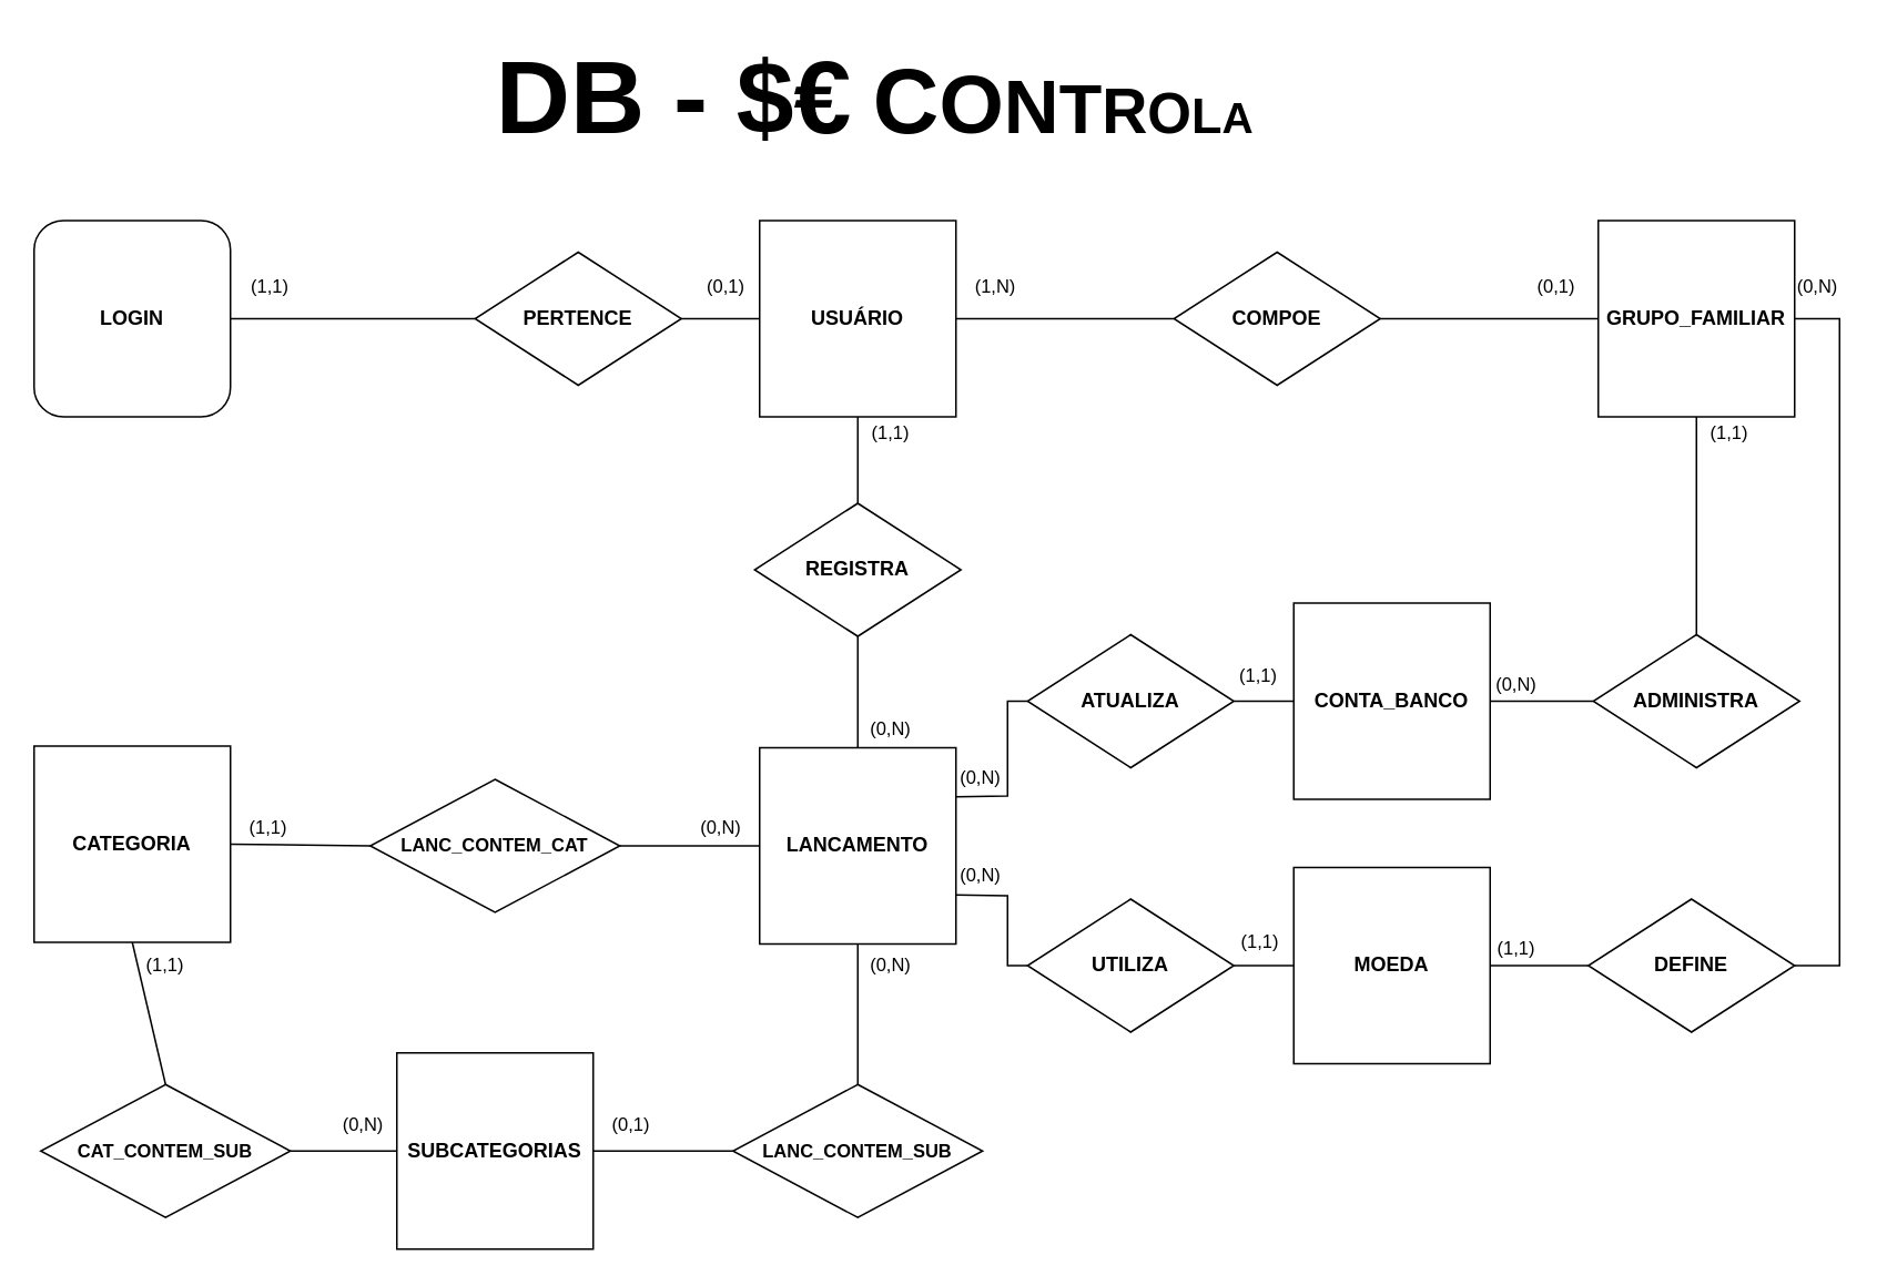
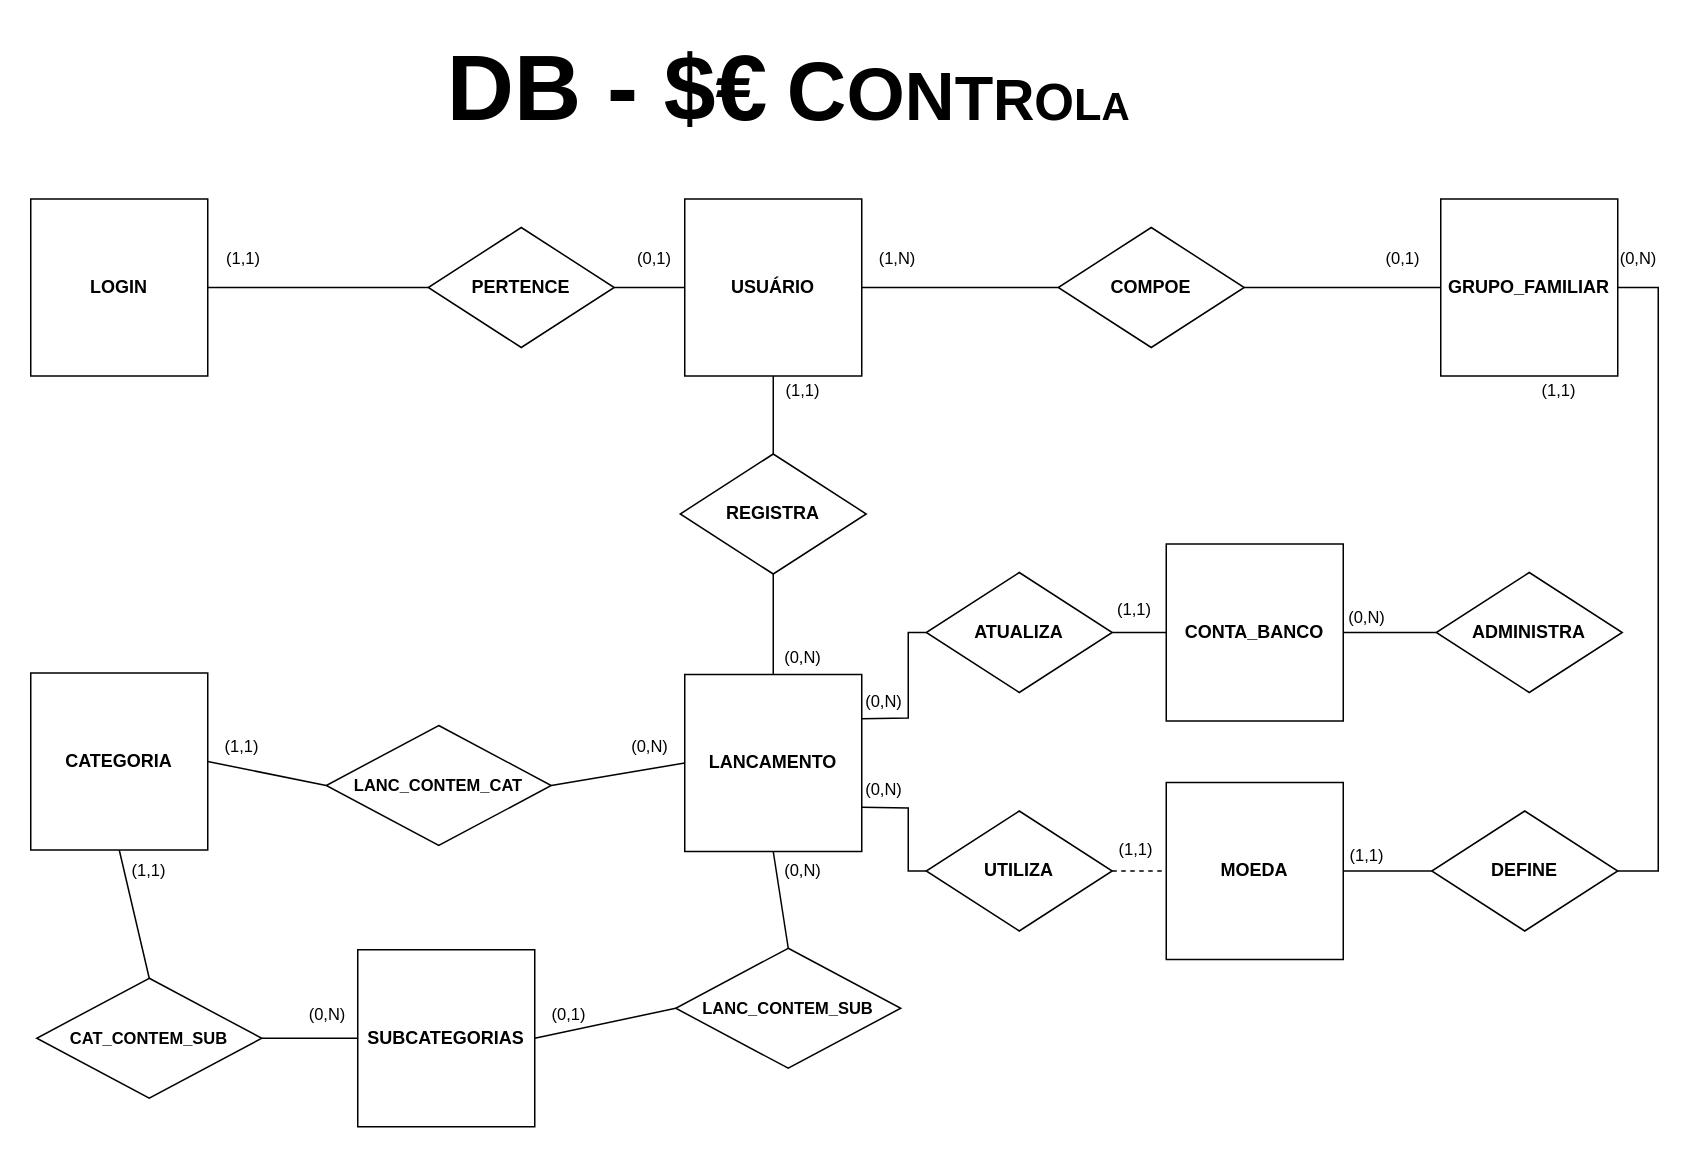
  <mxCell id="0" />
  <mxCell id="1" parent="0" />
  <mxCell id="2" value="&lt;font style=&quot;font-size: 62px&quot;&gt;DB - $€&lt;/font&gt;&lt;span style=&quot;font-size: 47px&quot;&gt; &lt;/span&gt;&lt;font style=&quot;font-size: 55px&quot;&gt;C&lt;/font&gt;&lt;font style=&quot;font-size: 50px&quot;&gt;O&lt;/font&gt;&lt;font style=&quot;font-size: 46px&quot;&gt;N&lt;/font&gt;&lt;font style=&quot;font-size: 42px&quot;&gt;T&lt;/font&gt;&lt;font style=&quot;font-size: 38px&quot;&gt;R&lt;/font&gt;&lt;font style=&quot;font-size: 34px&quot;&gt;O&lt;/font&gt;&lt;font style=&quot;font-size: 30px&quot;&gt;L&lt;/font&gt;&lt;font style=&quot;font-size: 26px&quot;&gt;A&lt;/font&gt;" style="text;html=1;strokeColor=none;fillColor=none;align=center;verticalAlign=middle;whiteSpace=wrap;rounded=0;fontStyle=1;fontSize=47;rotation=0;" parent="1" vertex="1"><mxGeometry x="205" y="20" width="641" height="78" as="geometry" /></mxCell>
- <mxCell id="3" value="LOGIN" style="whiteSpace=wrap;html=1;aspect=fixed;fontSize=12;fontStyle=1;rounded=1;" vertex="1" parent="1"><mxGeometry x="20" y="132" width="118" height="118" as="geometry" /></mxCell>
+ <mxCell id="3" value="LOGIN" style="whiteSpace=wrap;html=1;aspect=fixed;fontSize=12;fontStyle=1" vertex="1" parent="1"><mxGeometry x="20" y="132" width="118" height="118" as="geometry" /></mxCell>
  <mxCell id="4" style="edgeStyle=none;rounded=0;orthogonalLoop=1;jettySize=auto;html=1;exitX=0.5;exitY=1;exitDx=0;exitDy=0;entryX=0.5;entryY=0;entryDx=0;entryDy=0;endArrow=none;endFill=0;fontSize=11;" edge="1" parent="1" source="5" target="35"><mxGeometry relative="1" as="geometry" /></mxCell>
  <mxCell id="5" value="USUÁRIO" style="whiteSpace=wrap;html=1;aspect=fixed;fontSize=12;fontStyle=1" vertex="1" parent="1"><mxGeometry x="456" y="132" width="118" height="118" as="geometry" /></mxCell>
  <mxCell id="6" style="edgeStyle=none;rounded=0;orthogonalLoop=1;jettySize=auto;html=1;exitX=0.5;exitY=1;exitDx=0;exitDy=0;entryX=0.5;entryY=0;entryDx=0;entryDy=0;endArrow=none;endFill=0;fontSize=11;" edge="1" parent="1" source="9" target="27"><mxGeometry relative="1" as="geometry"><mxPoint x="515" y="603.5" as="sourcePoint" /></mxGeometry></mxCell>
  <mxCell id="7" style="edgeStyle=none;rounded=0;orthogonalLoop=1;jettySize=auto;html=1;exitX=1;exitY=0.25;exitDx=0;exitDy=0;entryX=0;entryY=0.5;entryDx=0;entryDy=0;endArrow=none;endFill=0;fontSize=11;" edge="1" parent="1" source="9" target="50"><mxGeometry relative="1" as="geometry"><Array as="points"><mxPoint x="605" y="478" /><mxPoint x="605" y="421" /></Array></mxGeometry></mxCell>
  <mxCell id="8" style="edgeStyle=none;rounded=0;orthogonalLoop=1;jettySize=auto;html=1;exitX=1;exitY=0.75;exitDx=0;exitDy=0;entryX=0;entryY=0.5;entryDx=0;entryDy=0;endArrow=none;endFill=0;fontSize=11;" edge="1" parent="1" source="9" target="52"><mxGeometry relative="1" as="geometry"><Array as="points"><mxPoint x="605" y="538" /><mxPoint x="605" y="580" /></Array></mxGeometry></mxCell>
  <mxCell id="9" value="LANCAMENTO" style="whiteSpace=wrap;html=1;aspect=fixed;fontSize=12;fontStyle=1" vertex="1" parent="1"><mxGeometry x="456" y="449" width="118" height="118" as="geometry" /></mxCell>
  <mxCell id="10" value="MOEDA" style="whiteSpace=wrap;html=1;aspect=fixed;fontSize=12;fontStyle=1" vertex="1" parent="1"><mxGeometry x="777" y="521" width="118" height="118" as="geometry" /></mxCell>
- <mxCell id="11" style="edgeStyle=none;rounded=0;orthogonalLoop=1;jettySize=auto;html=1;exitX=0.5;exitY=1;exitDx=0;exitDy=0;entryX=0.5;entryY=0;entryDx=0;entryDy=0;endArrow=none;endFill=0;fontSize=11;" edge="1" parent="1" source="12" target="45"><mxGeometry relative="1" as="geometry" /></mxCell>
  <mxCell id="12" value="GRUPO_FAMILIAR" style="whiteSpace=wrap;html=1;aspect=fixed;fontSize=12;fontStyle=1" vertex="1" parent="1"><mxGeometry x="960" y="132" width="118" height="118" as="geometry" /></mxCell>
  <mxCell id="13" style="edgeStyle=none;rounded=0;orthogonalLoop=1;jettySize=auto;html=1;exitX=0.5;exitY=1;exitDx=0;exitDy=0;entryX=0.5;entryY=0;entryDx=0;entryDy=0;endArrow=none;endFill=0;fontSize=11;" edge="1" parent="1" source="15" target="29"><mxGeometry relative="1" as="geometry"><mxPoint x="79" y="603.5" as="sourcePoint" /></mxGeometry></mxCell>
  <mxCell id="14" style="edgeStyle=none;rounded=0;orthogonalLoop=1;jettySize=auto;html=1;exitX=1;exitY=0.5;exitDx=0;exitDy=0;entryX=0;entryY=0.5;entryDx=0;entryDy=0;endArrow=none;endFill=0;fontSize=11;" edge="1" parent="1" source="15" target="26"><mxGeometry relative="1" as="geometry" /></mxCell>
  <mxCell id="15" value="CATEGORIA" style="whiteSpace=wrap;html=1;aspect=fixed;fontSize=12;fontStyle=1" vertex="1" parent="1"><mxGeometry x="20" y="448" width="118" height="118" as="geometry" /></mxCell>
  <mxCell id="16" style="edgeStyle=none;rounded=0;orthogonalLoop=1;jettySize=auto;html=1;exitX=1;exitY=0.5;exitDx=0;exitDy=0;entryX=0;entryY=0.5;entryDx=0;entryDy=0;endArrow=none;endFill=0;fontSize=11;" edge="1" parent="1" source="17" target="27"><mxGeometry relative="1" as="geometry" /></mxCell>
  <mxCell id="17" value="SUBCATEGORIAS&lt;br style=&quot;font-size: 12px;&quot;&gt;" style="whiteSpace=wrap;html=1;aspect=fixed;fontSize=12;fontStyle=1" vertex="1" parent="1"><mxGeometry x="238" y="632.5" width="118" height="118" as="geometry" /></mxCell>
  <mxCell id="18" value="CONTA_BANCO" style="whiteSpace=wrap;html=1;aspect=fixed;fontSize=12;fontStyle=1" vertex="1" parent="1"><mxGeometry x="777" y="362" width="118" height="118" as="geometry" /></mxCell>
  <mxCell id="19" style="edgeStyle=none;rounded=0;orthogonalLoop=1;jettySize=auto;html=1;exitX=1;exitY=0.5;exitDx=0;exitDy=0;endArrow=none;endFill=0;fontSize=12;fontStyle=1" edge="1" parent="1" source="21" target="5"><mxGeometry relative="1" as="geometry" /></mxCell>
  <mxCell id="20" style="edgeStyle=none;rounded=0;orthogonalLoop=1;jettySize=auto;html=1;exitX=0;exitY=0.5;exitDx=0;exitDy=0;entryX=1;entryY=0.5;entryDx=0;entryDy=0;endArrow=none;endFill=0;fontSize=12;fontStyle=1" edge="1" parent="1" source="21" target="3"><mxGeometry relative="1" as="geometry" /></mxCell>
  <mxCell id="21" value="PERTENCE" style="rhombus;whiteSpace=wrap;html=1;fontSize=12;fontStyle=1" vertex="1" parent="1"><mxGeometry x="285" y="151" width="124" height="80" as="geometry" /></mxCell>
  <mxCell id="22" style="edgeStyle=none;rounded=0;orthogonalLoop=1;jettySize=auto;html=1;exitX=0;exitY=0.5;exitDx=0;exitDy=0;entryX=1;entryY=0.5;entryDx=0;entryDy=0;endArrow=none;endFill=0;fontSize=12;fontStyle=1" edge="1" parent="1" source="24" target="5"><mxGeometry relative="1" as="geometry" /></mxCell>
  <mxCell id="23" style="edgeStyle=none;rounded=0;orthogonalLoop=1;jettySize=auto;html=1;exitX=1;exitY=0.5;exitDx=0;exitDy=0;entryX=0;entryY=0.5;entryDx=0;entryDy=0;endArrow=none;endFill=0;fontSize=12;fontStyle=1" edge="1" parent="1" source="24" target="12"><mxGeometry relative="1" as="geometry" /></mxCell>
  <mxCell id="24" value="COMPOE" style="rhombus;whiteSpace=wrap;html=1;fontSize=12;fontStyle=1" vertex="1" parent="1"><mxGeometry x="705" y="151" width="124" height="80" as="geometry" /></mxCell>
  <mxCell id="25" style="edgeStyle=none;rounded=0;orthogonalLoop=1;jettySize=auto;html=1;exitX=1;exitY=0.5;exitDx=0;exitDy=0;entryX=0;entryY=0.5;entryDx=0;entryDy=0;endArrow=none;endFill=0;fontSize=11;" edge="1" parent="1" source="26" target="9"><mxGeometry relative="1" as="geometry" /></mxCell>
- <mxCell id="26" value="LANC_CONTEM_CAT" style="rhombus;whiteSpace=wrap;html=1;fontSize=11;fontStyle=1" vertex="1" parent="1"><mxGeometry x="222" y="468" width="150" height="80" as="geometry" /></mxCell>
- <mxCell id="27" value="LANC_CONTEM_SUB" style="rhombus;whiteSpace=wrap;html=1;fontSize=11;fontStyle=1" vertex="1" parent="1"><mxGeometry x="440" y="651.5" width="150" height="80" as="geometry" /></mxCell>
+ <mxCell id="26" value="LANC_CONTEM_CAT" style="rhombus;whiteSpace=wrap;html=1;fontSize=11;fontStyle=1" vertex="1" parent="1"><mxGeometry x="217" y="483" width="150" height="80" as="geometry" /></mxCell>
+ <mxCell id="27" value="LANC_CONTEM_SUB" style="rhombus;whiteSpace=wrap;html=1;fontSize=11;fontStyle=1" vertex="1" parent="1"><mxGeometry x="450" y="631.5" width="150" height="80" as="geometry" /></mxCell>
  <mxCell id="28" style="edgeStyle=none;rounded=0;orthogonalLoop=1;jettySize=auto;html=1;entryX=0;entryY=0.5;entryDx=0;entryDy=0;endArrow=none;endFill=0;fontSize=11;" edge="1" parent="1" source="29" target="17"><mxGeometry relative="1" as="geometry" /></mxCell>
  <mxCell id="29" value="CAT_CONTEM_SUB" style="rhombus;whiteSpace=wrap;html=1;fontSize=11;fontStyle=1" vertex="1" parent="1"><mxGeometry x="24" y="651.5" width="150" height="80" as="geometry" /></mxCell>
  <mxCell id="30" value="(1,1)" style="text;html=1;strokeColor=none;fillColor=none;align=center;verticalAlign=middle;whiteSpace=wrap;rounded=0;fontSize=11;" vertex="1" parent="1"><mxGeometry x="142" y="162" width="40" height="20" as="geometry" /></mxCell>
  <mxCell id="31" value="(0,1)" style="text;html=1;strokeColor=none;fillColor=none;align=center;verticalAlign=middle;whiteSpace=wrap;rounded=0;fontSize=11;" vertex="1" parent="1"><mxGeometry x="416" y="162" width="40" height="20" as="geometry" /></mxCell>
  <mxCell id="32" value="(0,1)" style="text;html=1;strokeColor=none;fillColor=none;align=center;verticalAlign=middle;whiteSpace=wrap;rounded=0;fontSize=11;" vertex="1" parent="1"><mxGeometry x="915" y="162" width="40" height="20" as="geometry" /></mxCell>
  <mxCell id="33" value="(1,N)" style="text;html=1;strokeColor=none;fillColor=none;align=center;verticalAlign=middle;whiteSpace=wrap;rounded=0;fontSize=11;" vertex="1" parent="1"><mxGeometry x="578" y="162" width="40" height="20" as="geometry" /></mxCell>
  <mxCell id="34" style="edgeStyle=none;rounded=0;orthogonalLoop=1;jettySize=auto;html=1;exitX=0.5;exitY=1;exitDx=0;exitDy=0;entryX=0.5;entryY=0;entryDx=0;entryDy=0;endArrow=none;endFill=0;fontSize=11;" edge="1" parent="1" source="35" target="9"><mxGeometry relative="1" as="geometry" /></mxCell>
  <mxCell id="35" value="REGISTRA" style="rhombus;whiteSpace=wrap;html=1;fontSize=12;fontStyle=1" vertex="1" parent="1"><mxGeometry x="453" y="302" width="124" height="80" as="geometry" /></mxCell>
  <mxCell id="36" value="(1,1)" style="text;html=1;strokeColor=none;fillColor=none;align=center;verticalAlign=middle;whiteSpace=wrap;rounded=0;fontSize=11;" vertex="1" parent="1"><mxGeometry x="515" y="250" width="40" height="20" as="geometry" /></mxCell>
  <mxCell id="37" value="(0,N)" style="text;html=1;strokeColor=none;fillColor=none;align=center;verticalAlign=middle;whiteSpace=wrap;rounded=0;fontSize=11;" vertex="1" parent="1"><mxGeometry x="515" y="428" width="40" height="20" as="geometry" /></mxCell>
  <mxCell id="38" value="(0,N)" style="text;html=1;strokeColor=none;fillColor=none;align=center;verticalAlign=middle;whiteSpace=wrap;rounded=0;fontSize=11;" vertex="1" parent="1"><mxGeometry x="413" y="487" width="40" height="20" as="geometry" /></mxCell>
  <mxCell id="39" value="(1,1)" style="text;html=1;strokeColor=none;fillColor=none;align=center;verticalAlign=middle;whiteSpace=wrap;rounded=0;fontSize=11;" vertex="1" parent="1"><mxGeometry x="141" y="487" width="40" height="20" as="geometry" /></mxCell>
  <mxCell id="40" value="(0,N)" style="text;html=1;strokeColor=none;fillColor=none;align=center;verticalAlign=middle;whiteSpace=wrap;rounded=0;fontSize=11;" vertex="1" parent="1"><mxGeometry x="515" y="570" width="40" height="20" as="geometry" /></mxCell>
  <mxCell id="41" value="(1,1)" style="text;html=1;strokeColor=none;fillColor=none;align=center;verticalAlign=middle;whiteSpace=wrap;rounded=0;fontSize=11;" vertex="1" parent="1"><mxGeometry x="79" y="570" width="40" height="20" as="geometry" /></mxCell>
  <mxCell id="42" value="(0,1)" style="text;html=1;strokeColor=none;fillColor=none;align=center;verticalAlign=middle;whiteSpace=wrap;rounded=0;fontSize=11;" vertex="1" parent="1"><mxGeometry x="359" y="666" width="40" height="20" as="geometry" /></mxCell>
  <mxCell id="43" value="(0,N)" style="text;html=1;strokeColor=none;fillColor=none;align=center;verticalAlign=middle;whiteSpace=wrap;rounded=0;fontSize=11;" vertex="1" parent="1"><mxGeometry x="198" y="666" width="40" height="20" as="geometry" /></mxCell>
  <mxCell id="44" style="edgeStyle=none;rounded=0;orthogonalLoop=1;jettySize=auto;html=1;exitX=0;exitY=0.5;exitDx=0;exitDy=0;entryX=1;entryY=0.5;entryDx=0;entryDy=0;endArrow=none;endFill=0;fontSize=11;" edge="1" parent="1" source="45" target="18"><mxGeometry relative="1" as="geometry" /></mxCell>
  <mxCell id="45" value="ADMINISTRA" style="rhombus;whiteSpace=wrap;html=1;fontSize=12;fontStyle=1" vertex="1" parent="1"><mxGeometry x="957" y="381" width="124" height="80" as="geometry" /></mxCell>
  <mxCell id="46" style="edgeStyle=none;rounded=0;orthogonalLoop=1;jettySize=auto;html=1;exitX=1;exitY=0.5;exitDx=0;exitDy=0;entryX=1;entryY=0.5;entryDx=0;entryDy=0;endArrow=none;endFill=0;fontSize=11;" edge="1" parent="1" source="48" target="12"><mxGeometry relative="1" as="geometry"><Array as="points"><mxPoint x="1105" y="580" /><mxPoint x="1105" y="191" /></Array></mxGeometry></mxCell>
  <mxCell id="47" style="edgeStyle=none;rounded=0;orthogonalLoop=1;jettySize=auto;html=1;exitX=0;exitY=0.5;exitDx=0;exitDy=0;entryX=1;entryY=0.5;entryDx=0;entryDy=0;endArrow=none;endFill=0;fontSize=11;" edge="1" parent="1" source="48" target="10"><mxGeometry relative="1" as="geometry" /></mxCell>
  <mxCell id="48" value="DEFINE" style="rhombus;whiteSpace=wrap;html=1;fontSize=12;fontStyle=1" vertex="1" parent="1"><mxGeometry x="954" y="540" width="124" height="80" as="geometry" /></mxCell>
  <mxCell id="49" style="edgeStyle=none;rounded=0;orthogonalLoop=1;jettySize=auto;html=1;exitX=1;exitY=0.5;exitDx=0;exitDy=0;entryX=0;entryY=0.5;entryDx=0;entryDy=0;endArrow=none;endFill=0;fontSize=11;" edge="1" parent="1" source="50" target="18"><mxGeometry relative="1" as="geometry"><mxPoint x="743.167" y="420.667" as="sourcePoint" /></mxGeometry></mxCell>
  <mxCell id="50" value="ATUALIZA" style="rhombus;whiteSpace=wrap;html=1;fontSize=12;fontStyle=1" vertex="1" parent="1"><mxGeometry x="617" y="381" width="124" height="80" as="geometry" /></mxCell>
- <mxCell id="51" style="edgeStyle=none;rounded=0;orthogonalLoop=1;jettySize=auto;html=1;exitX=1;exitY=0.5;exitDx=0;exitDy=0;entryX=0;entryY=0.5;entryDx=0;entryDy=0;endArrow=none;endFill=0;fontSize=11;" edge="1" parent="1" source="52" target="10"><mxGeometry relative="1" as="geometry"><mxPoint x="743.167" y="579.833" as="sourcePoint" /></mxGeometry></mxCell>
+ <mxCell id="51" style="edgeStyle=none;rounded=0;orthogonalLoop=1;jettySize=auto;html=1;exitX=1;exitY=0.5;exitDx=0;exitDy=0;entryX=0;entryY=0.5;entryDx=0;entryDy=0;endArrow=none;endFill=0;fontSize=11;dashed=1;" edge="1" parent="1" source="52" target="10"><mxGeometry relative="1" as="geometry"><mxPoint x="743.167" y="579.833" as="sourcePoint" /></mxGeometry></mxCell>
  <mxCell id="52" value="UTILIZA" style="rhombus;whiteSpace=wrap;html=1;fontSize=12;fontStyle=1" vertex="1" parent="1"><mxGeometry x="617" y="540" width="124" height="80" as="geometry" /></mxCell>
  <mxCell id="53" value="(0,N)" style="text;html=1;strokeColor=none;fillColor=none;align=center;verticalAlign=middle;whiteSpace=wrap;rounded=0;fontSize=11;" vertex="1" parent="1"><mxGeometry x="569" y="457" width="40" height="20" as="geometry" /></mxCell>
  <mxCell id="54" value="(0,N)" style="text;html=1;strokeColor=none;fillColor=none;align=center;verticalAlign=middle;whiteSpace=wrap;rounded=0;fontSize=11;" vertex="1" parent="1"><mxGeometry x="569" y="516" width="40" height="20" as="geometry" /></mxCell>
  <mxCell id="55" value="(1,1)" style="text;html=1;strokeColor=none;fillColor=none;align=center;verticalAlign=middle;whiteSpace=wrap;rounded=0;fontSize=11;" vertex="1" parent="1"><mxGeometry x="737" y="556" width="40" height="20" as="geometry" /></mxCell>
  <mxCell id="56" value="(1,1)" style="text;html=1;strokeColor=none;fillColor=none;align=center;verticalAlign=middle;whiteSpace=wrap;rounded=0;fontSize=11;" vertex="1" parent="1"><mxGeometry x="736" y="395.5" width="40" height="20" as="geometry" /></mxCell>
  <mxCell id="57" value="(1,1)" style="text;html=1;strokeColor=none;fillColor=none;align=center;verticalAlign=middle;whiteSpace=wrap;rounded=0;fontSize=11;" vertex="1" parent="1"><mxGeometry x="1019" y="250" width="40" height="20" as="geometry" /></mxCell>
  <mxCell id="58" value="(1,1)" style="text;html=1;strokeColor=none;fillColor=none;align=center;verticalAlign=middle;whiteSpace=wrap;rounded=0;fontSize=11;" vertex="1" parent="1"><mxGeometry x="891" y="560" width="40" height="20" as="geometry" /></mxCell>
  <mxCell id="59" value="(0,N)" style="text;html=1;strokeColor=none;fillColor=none;align=center;verticalAlign=middle;whiteSpace=wrap;rounded=0;fontSize=11;" vertex="1" parent="1"><mxGeometry x="891" y="401" width="40" height="20" as="geometry" /></mxCell>
  <mxCell id="60" value="(0,N)" style="text;html=1;strokeColor=none;fillColor=none;align=center;verticalAlign=middle;whiteSpace=wrap;rounded=0;fontSize=11;" vertex="1" parent="1"><mxGeometry x="1072" y="162" width="40" height="20" as="geometry" /></mxCell>
